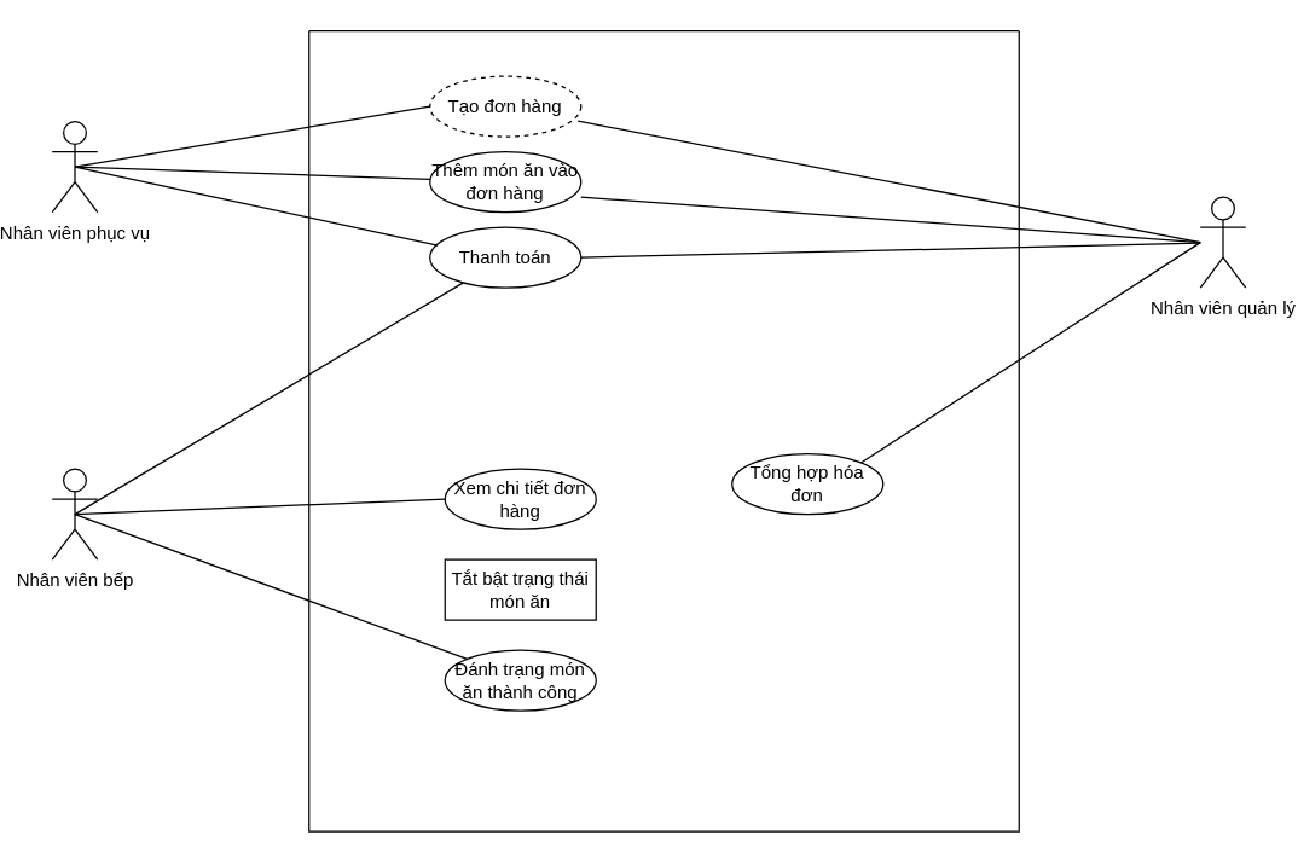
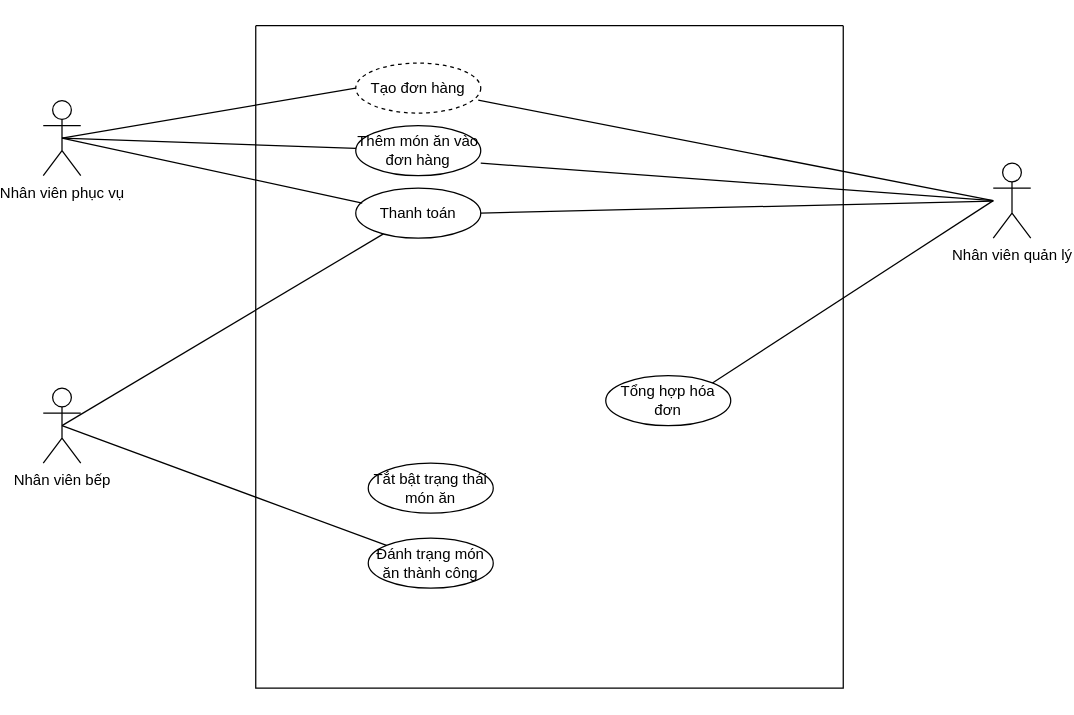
  <mxCell id="0" />
  <mxCell id="1" parent="0" />
  <mxCell id="2" value="" style="swimlane;startSize=0;" vertex="1" parent="1"><mxGeometry x="190" y="20" width="470" height="530" as="geometry" /></mxCell>
  <mxCell id="3" value="Tạo đơn hàng" style="ellipse;whiteSpace=wrap;html=1;dashed=1;" vertex="1" parent="2"><mxGeometry x="80" y="30" width="100" height="40" as="geometry" /></mxCell>
  <mxCell id="4" value="Thêm món ăn vào đơn hàng" style="ellipse;whiteSpace=wrap;html=1;" vertex="1" parent="2"><mxGeometry x="80" y="80" width="100" height="40" as="geometry" /></mxCell>
  <mxCell id="5" value="Thanh toán" style="ellipse;whiteSpace=wrap;html=1;" vertex="1" parent="2"><mxGeometry x="80" y="130" width="100" height="40" as="geometry" /></mxCell>
- <mxCell id="6" value="Xem chi tiết đơn hàng" style="ellipse;whiteSpace=wrap;html=1;" vertex="1" parent="2"><mxGeometry x="90" y="290" width="100" height="40" as="geometry" /></mxCell>
- <mxCell id="7" value="Tắt bật trạng thái món ăn" style="whiteSpace=wrap;html=1;rounded=0;" vertex="1" parent="2"><mxGeometry x="90" y="350" width="100" height="40" as="geometry" /></mxCell>
+ <mxCell id="7" value="Tắt bật trạng thái món ăn" style="ellipse;whiteSpace=wrap;html=1;" vertex="1" parent="2"><mxGeometry x="90" y="350" width="100" height="40" as="geometry" /></mxCell>
  <mxCell id="8" value="Đánh trạng món ăn thành công" style="ellipse;whiteSpace=wrap;html=1;" vertex="1" parent="2"><mxGeometry x="90" y="410" width="100" height="40" as="geometry" /></mxCell>
  <mxCell id="9" value="Tổng hợp hóa đơn" style="ellipse;whiteSpace=wrap;html=1;" vertex="1" parent="2"><mxGeometry x="280" y="280" width="100" height="40" as="geometry" /></mxCell>
  <mxCell id="10" value="Nhân viên phục vụ" style="shape=umlActor;verticalLabelPosition=bottom;verticalAlign=top;html=1;outlineConnect=0;" vertex="1" parent="1"><mxGeometry x="20" y="80" width="30" height="60" as="geometry" /></mxCell>
  <mxCell id="11" value="Nhân viên bếp" style="shape=umlActor;verticalLabelPosition=bottom;verticalAlign=top;html=1;outlineConnect=0;" vertex="1" parent="1"><mxGeometry x="20" y="310" width="30" height="60" as="geometry" /></mxCell>
  <mxCell id="12" value="Nhân viên quản lý" style="shape=umlActor;verticalLabelPosition=bottom;verticalAlign=top;html=1;outlineConnect=0;" vertex="1" parent="1"><mxGeometry x="780" y="130" width="30" height="60" as="geometry" /></mxCell>
  <mxCell id="13" value="" style="endArrow=none;html=1;rounded=0;entryX=0;entryY=0.5;entryDx=0;entryDy=0;exitX=0.5;exitY=0.5;exitDx=0;exitDy=0;exitPerimeter=0;" edge="1" parent="1" source="10" target="3"><mxGeometry relative="1" as="geometry"><mxPoint x="440" y="260" as="sourcePoint" /><mxPoint x="600" y="260" as="targetPoint" /></mxGeometry></mxCell>
  <mxCell id="14" value="" style="endArrow=none;html=1;rounded=0;exitX=0.5;exitY=0.5;exitDx=0;exitDy=0;exitPerimeter=0;" edge="1" parent="1" source="10" target="4"><mxGeometry relative="1" as="geometry"><mxPoint x="60" y="117" as="sourcePoint" /><mxPoint x="280" y="80" as="targetPoint" /></mxGeometry></mxCell>
  <mxCell id="15" value="" style="endArrow=none;html=1;rounded=0;entryX=0.052;entryY=0.3;entryDx=0;entryDy=0;exitX=0.5;exitY=0.5;exitDx=0;exitDy=0;exitPerimeter=0;entryPerimeter=0;" edge="1" parent="1" source="10" target="5"><mxGeometry relative="1" as="geometry"><mxPoint x="70" y="127" as="sourcePoint" /><mxPoint x="290" y="90" as="targetPoint" /></mxGeometry></mxCell>
- <mxCell id="16" value="" style="endArrow=none;html=1;rounded=0;exitX=0.5;exitY=0.5;exitDx=0;exitDy=0;exitPerimeter=0;entryX=0;entryY=0.5;entryDx=0;entryDy=0;" edge="1" parent="1" source="11" target="6"><mxGeometry relative="1" as="geometry"><mxPoint x="60" y="347" as="sourcePoint" /><mxPoint x="436" y="269" as="targetPoint" /></mxGeometry></mxCell>
  <mxCell id="17" value="" style="endArrow=none;html=1;rounded=0;exitX=0.5;exitY=0.5;exitDx=0;exitDy=0;exitPerimeter=0;" edge="1" parent="1" source="11" target="5"><mxGeometry relative="1" as="geometry"><mxPoint x="45" y="350" as="sourcePoint" /><mxPoint x="290" y="340" as="targetPoint" /></mxGeometry></mxCell>
  <mxCell id="18" value="" style="endArrow=none;html=1;rounded=0;exitX=0.5;exitY=0.5;exitDx=0;exitDy=0;exitPerimeter=0;entryX=0;entryY=0;entryDx=0;entryDy=0;" edge="1" parent="1" source="11" target="8"><mxGeometry relative="1" as="geometry"><mxPoint x="55" y="360" as="sourcePoint" /><mxPoint x="300" y="350" as="targetPoint" /></mxGeometry></mxCell>
  <mxCell id="19" value="" style="endArrow=none;html=1;rounded=0;exitX=1;exitY=0.5;exitDx=0;exitDy=0;" edge="1" parent="1" source="5" target="12"><mxGeometry relative="1" as="geometry"><mxPoint x="520" y="250" as="sourcePoint" /><mxPoint x="436" y="269" as="targetPoint" /></mxGeometry></mxCell>
  <mxCell id="20" value="" style="endArrow=none;html=1;rounded=0;exitX=1;exitY=0;exitDx=0;exitDy=0;" edge="1" parent="1" source="9"><mxGeometry relative="1" as="geometry"><mxPoint x="530" y="260" as="sourcePoint" /><mxPoint x="780" y="160" as="targetPoint" /></mxGeometry></mxCell>
  <mxCell id="21" value="" style="endArrow=none;html=1;rounded=0;exitX=1;exitY=0.75;exitDx=0;exitDy=0;exitPerimeter=0;" edge="1" parent="1" source="4"><mxGeometry relative="1" as="geometry"><mxPoint x="565" y="316" as="sourcePoint" /><mxPoint x="780" y="160" as="targetPoint" /></mxGeometry></mxCell>
  <mxCell id="22" value="" style="endArrow=none;html=1;rounded=0;exitX=0.98;exitY=0.74;exitDx=0;exitDy=0;exitPerimeter=0;" edge="1" parent="1" source="3"><mxGeometry relative="1" as="geometry"><mxPoint x="440" y="260" as="sourcePoint" /><mxPoint x="780" y="160" as="targetPoint" /></mxGeometry></mxCell>
